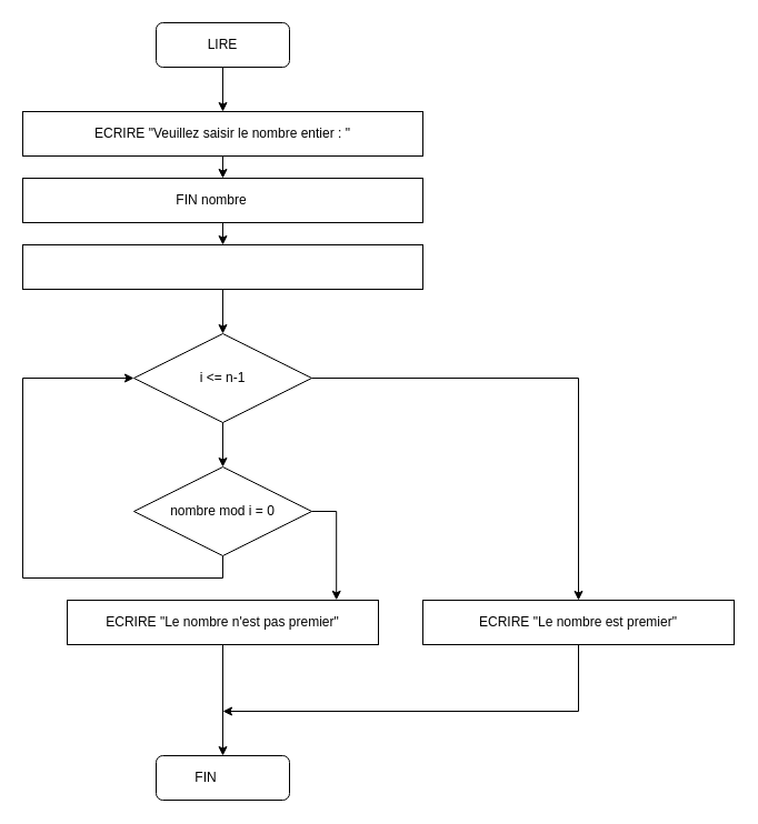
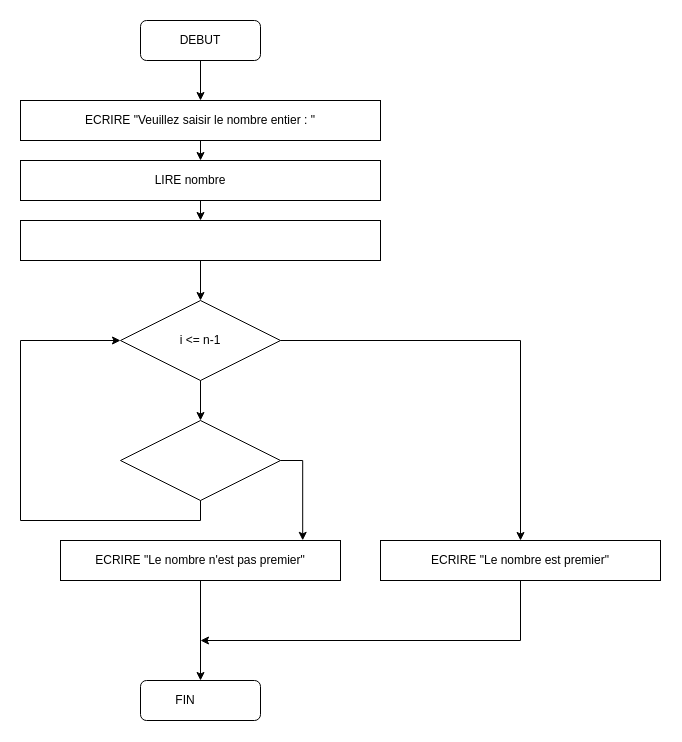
  <mxCell id="0" />
  <mxCell id="1" parent="0" />
  <mxCell id="2" style="edgeStyle=orthogonalEdgeStyle;rounded=0;orthogonalLoop=1;jettySize=auto;html=1;exitX=0.5;exitY=1;exitDx=0;exitDy=0;entryX=0.5;entryY=0;entryDx=0;entryDy=0;" edge="1" parent="1" source="3" target="6"><mxGeometry relative="1" as="geometry" /></mxCell>
  <mxCell id="3" value="" style="rounded=1;whiteSpace=wrap;html=1;fillColor=none;" vertex="1" parent="1"><mxGeometry x="140" y="20" width="120" height="40" as="geometry" /></mxCell>
- <mxCell id="4" value="LIRE" style="text;html=1;strokeColor=none;fillColor=none;align=center;verticalAlign=middle;whiteSpace=wrap;rounded=0;" vertex="1" parent="1"><mxGeometry x="170" y="30" width="60" height="20" as="geometry" /></mxCell>
+ <mxCell id="4" value="DEBUT" style="text;html=1;strokeColor=none;fillColor=none;align=center;verticalAlign=middle;whiteSpace=wrap;rounded=0;" vertex="1" parent="1"><mxGeometry x="170" y="30" width="60" height="20" as="geometry" /></mxCell>
  <mxCell id="5" style="edgeStyle=orthogonalEdgeStyle;rounded=0;orthogonalLoop=1;jettySize=auto;html=1;exitX=0.5;exitY=1;exitDx=0;exitDy=0;entryX=0.5;entryY=0;entryDx=0;entryDy=0;" edge="1" parent="1" source="6" target="9"><mxGeometry relative="1" as="geometry" /></mxCell>
  <mxCell id="6" value="" style="rounded=0;whiteSpace=wrap;html=1;fillColor=none;" vertex="1" parent="1"><mxGeometry x="20" y="100" width="360" height="40" as="geometry" /></mxCell>
  <mxCell id="7" value="ECRIRE &quot;Veuillez saisir le nombre entier : &quot;" style="text;html=1;strokeColor=none;fillColor=none;align=center;verticalAlign=middle;whiteSpace=wrap;rounded=0;" vertex="1" parent="1"><mxGeometry x="40" y="107.5" width="320" height="25" as="geometry" /></mxCell>
  <mxCell id="8" style="edgeStyle=orthogonalEdgeStyle;rounded=0;orthogonalLoop=1;jettySize=auto;html=1;exitX=0.5;exitY=1;exitDx=0;exitDy=0;entryX=0.5;entryY=0;entryDx=0;entryDy=0;" edge="1" parent="1" source="9" target="12"><mxGeometry relative="1" as="geometry" /></mxCell>
  <mxCell id="9" value="" style="rounded=0;whiteSpace=wrap;html=1;fillColor=none;" vertex="1" parent="1"><mxGeometry x="20" y="160" width="360" height="40" as="geometry" /></mxCell>
- <mxCell id="10" value="FIN nombre" style="text;html=1;strokeColor=none;fillColor=none;align=center;verticalAlign=middle;whiteSpace=wrap;rounded=0;" vertex="1" parent="1"><mxGeometry x="30" y="170" width="320" height="20" as="geometry" /></mxCell>
+ <mxCell id="10" value="LIRE nombre" style="text;html=1;strokeColor=none;fillColor=none;align=center;verticalAlign=middle;whiteSpace=wrap;rounded=0;" vertex="1" parent="1"><mxGeometry x="30" y="170" width="320" height="20" as="geometry" /></mxCell>
  <mxCell id="11" style="edgeStyle=orthogonalEdgeStyle;rounded=0;orthogonalLoop=1;jettySize=auto;html=1;exitX=0.5;exitY=1;exitDx=0;exitDy=0;entryX=0.5;entryY=0;entryDx=0;entryDy=0;" edge="1" parent="1" source="12" target="14"><mxGeometry relative="1" as="geometry" /></mxCell>
  <mxCell id="12" value="" style="rounded=0;whiteSpace=wrap;html=1;fillColor=none;" vertex="1" parent="1"><mxGeometry x="20" y="220" width="360" height="40" as="geometry" /></mxCell>
  <mxCell id="13" style="edgeStyle=orthogonalEdgeStyle;rounded=0;orthogonalLoop=1;jettySize=auto;html=1;exitX=0.5;exitY=1;exitDx=0;exitDy=0;entryX=0.5;entryY=0;entryDx=0;entryDy=0;" edge="1" parent="1" source="14" target="18"><mxGeometry relative="1" as="geometry" /></mxCell>
  <mxCell id="14" value="" style="rhombus;whiteSpace=wrap;html=1;fillColor=none;" vertex="1" parent="1"><mxGeometry x="120" y="300" width="160" height="80" as="geometry" /></mxCell>
  <mxCell id="15" value="i &amp;lt;= n-1" style="text;html=1;strokeColor=none;fillColor=none;align=center;verticalAlign=middle;whiteSpace=wrap;rounded=0;" vertex="1" parent="1"><mxGeometry x="150" y="325" width="100" height="30" as="geometry" /></mxCell>
  <mxCell id="16" style="edgeStyle=orthogonalEdgeStyle;rounded=0;orthogonalLoop=1;jettySize=auto;html=1;exitX=1;exitY=0.5;exitDx=0;exitDy=0;entryX=0.5;entryY=0;entryDx=0;entryDy=0;" edge="1" parent="1" source="14" target="24"><mxGeometry relative="1" as="geometry" /></mxCell>
  <mxCell id="17" style="edgeStyle=orthogonalEdgeStyle;rounded=0;orthogonalLoop=1;jettySize=auto;html=1;exitX=1;exitY=0.5;exitDx=0;exitDy=0;entryX=0.865;entryY=-0.004;entryDx=0;entryDy=0;entryPerimeter=0;" edge="1" parent="1" source="18" target="21"><mxGeometry relative="1" as="geometry" /></mxCell>
  <mxCell id="18" value="" style="rhombus;whiteSpace=wrap;html=1;fillColor=none;" vertex="1" parent="1"><mxGeometry x="120" y="420" width="160" height="80" as="geometry" /></mxCell>
- <mxCell id="19" value="nombre mod i = 0" style="text;html=1;strokeColor=none;fillColor=none;align=center;verticalAlign=middle;whiteSpace=wrap;rounded=0;" vertex="1" parent="1"><mxGeometry x="150" y="445" width="100" height="30" as="geometry" /></mxCell>
  <mxCell id="20" value="" style="edgeStyle=orthogonalEdgeStyle;rounded=0;orthogonalLoop=1;jettySize=auto;html=1;" edge="1" parent="1" source="21" target="26"><mxGeometry relative="1" as="geometry" /></mxCell>
  <mxCell id="21" value="" style="rounded=0;whiteSpace=wrap;html=1;fillColor=none;" vertex="1" parent="1"><mxGeometry x="60" y="540" width="280" height="40" as="geometry" /></mxCell>
  <mxCell id="22" value="ECRIRE &quot;Le nombre n'est pas premier&quot;" style="text;html=1;strokeColor=none;fillColor=none;align=center;verticalAlign=middle;whiteSpace=wrap;rounded=0;" vertex="1" parent="1"><mxGeometry x="80" y="545" width="240" height="30" as="geometry" /></mxCell>
  <mxCell id="23" style="edgeStyle=orthogonalEdgeStyle;rounded=0;orthogonalLoop=1;jettySize=auto;html=1;exitX=0.5;exitY=1;exitDx=0;exitDy=0;" edge="1" parent="1" source="24"><mxGeometry relative="1" as="geometry"><mxPoint x="200" y="640" as="targetPoint" /><Array as="points"><mxPoint x="520" y="640" /></Array></mxGeometry></mxCell>
  <mxCell id="24" value="" style="rounded=0;whiteSpace=wrap;html=1;fillColor=none;" vertex="1" parent="1"><mxGeometry x="380" y="540" width="280" height="40" as="geometry" /></mxCell>
  <mxCell id="25" value="ECRIRE &quot;Le nombre est premier&quot;" style="text;html=1;strokeColor=none;fillColor=none;align=center;verticalAlign=middle;whiteSpace=wrap;rounded=0;" vertex="1" parent="1"><mxGeometry x="400" y="545" width="240" height="30" as="geometry" /></mxCell>
  <mxCell id="26" value="" style="rounded=1;whiteSpace=wrap;html=1;fillColor=none;" vertex="1" parent="1"><mxGeometry x="140" y="680" width="120" height="40" as="geometry" /></mxCell>
  <mxCell id="27" value="FIN" style="text;html=1;strokeColor=none;fillColor=none;align=center;verticalAlign=middle;whiteSpace=wrap;rounded=0;" vertex="1" parent="1"><mxGeometry x="155" y="685" width="60" height="30" as="geometry" /></mxCell>
  <mxCell id="28" value="" style="endArrow=classic;html=1;rounded=0;entryX=0;entryY=0.5;entryDx=0;entryDy=0;exitX=0.5;exitY=1;exitDx=0;exitDy=0;" edge="1" parent="1" source="18" target="14"><mxGeometry width="50" height="50" relative="1" as="geometry"><mxPoint x="200" y="510" as="sourcePoint" /><mxPoint x="20" y="340" as="targetPoint" /><Array as="points"><mxPoint x="200" y="520" /><mxPoint x="20" y="520" /><mxPoint x="20" y="340" /></Array></mxGeometry></mxCell>
